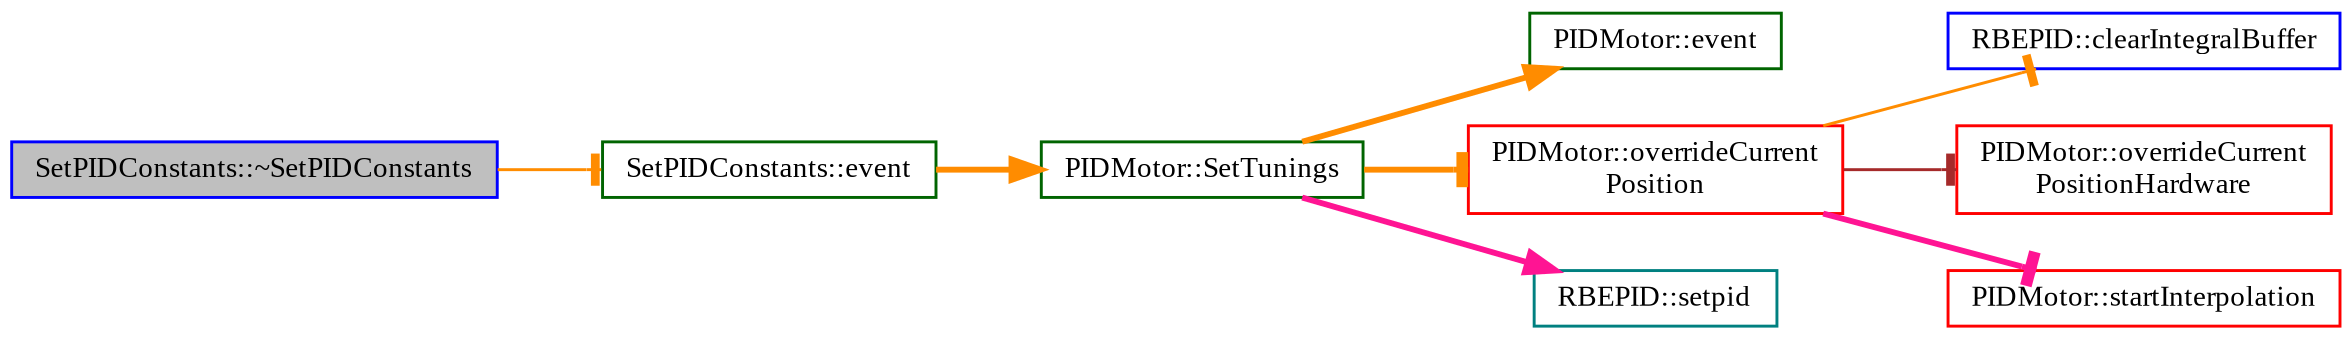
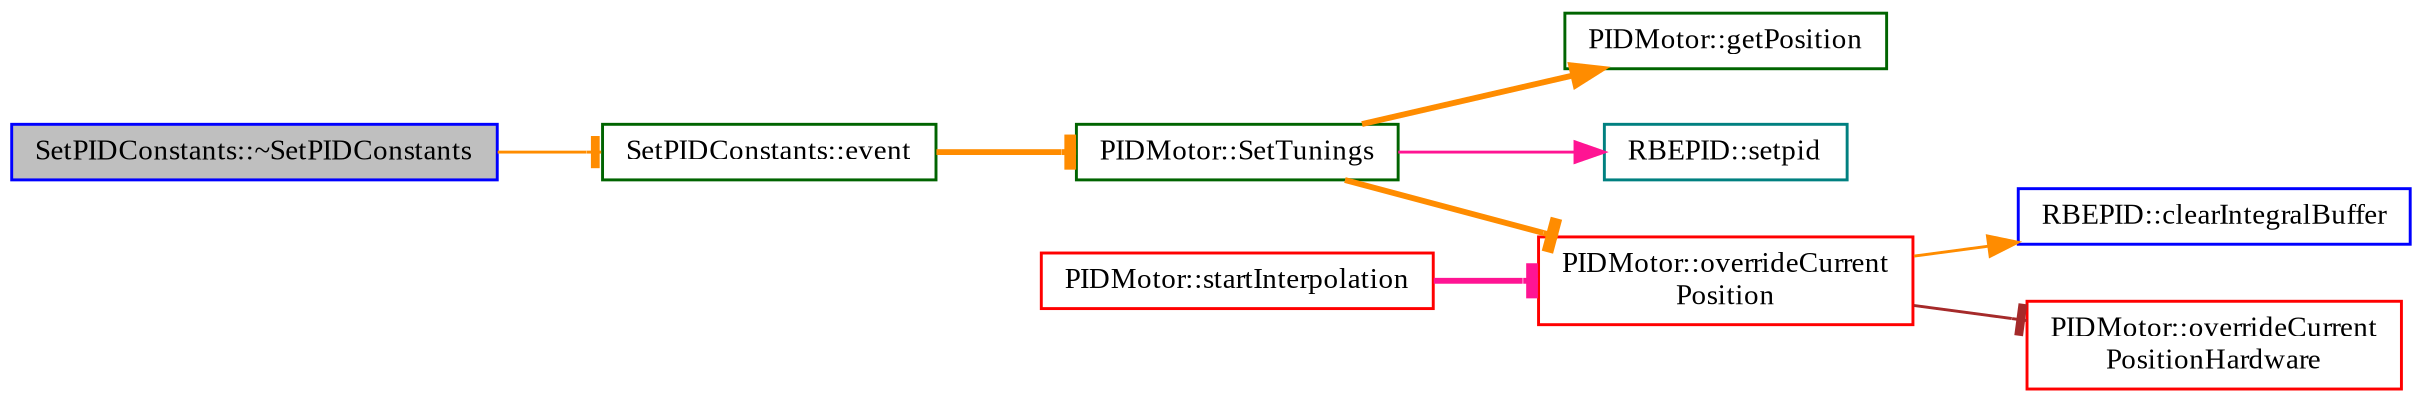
  digraph {
    fontname="Liberation Serif"
    rankdir=LR
    node [color=darkgreen fillcolor=white fontname="Liberation Serif" fontsize=10 shape=record style=filled]
    edge [arrowhead=tee color=darkorange fontname="Liberation Serif" fontsize=10 labelfontname=Helvetica labelfontsize=10 style=solid]
    n1 [color=blue fillcolor=grey75 fontcolor=black height=0.2 label="SetPIDConstants::~SetPIDConstants" width=0.4]
    n2 [height=0.2 label="SetPIDConstants::event" width=0.4]
    n3 [height=0.2 label="PIDMotor::SetTunings" width=0.4]
-   n4 [height=0.2 label="PIDMotor::event" width=0.4]
+   n4 [height=0.2 label="PIDMotor::getPosition" width=0.4]
    n5 [color=red height=0.2 label="PIDMotor::overrideCurrent\lPosition" width=0.4]
    n6 [color=teal height=0.2 label="RBEPID::setpid" width=0.4]
    n7 [color=blue height=0.2 label="RBEPID::clearIntegralBuffer" width=0.4]
    n8 [color=red height=0.2 label="PIDMotor::overrideCurrent\lPositionHardware" width=0.4]
    n9 [color=red height=0.2 label="PIDMotor::startInterpolation" width=0.4]
    n1 -> n2
-   n2 -> n3 [arrowhead=normal style=bold]
+   n2 -> n3 [style=bold]
    n3 -> n4 [arrowhead=normal style=bold]
    n3 -> n5 [style=bold]
-   n3 -> n6 [arrowhead=normal color=deeppink style=bold]
-   n5 -> n7
+   n3 -> n6 [arrowhead=normal color=deeppink]
+   n5 -> n7 [arrowhead=normal]
    n5 -> n8 [color=brown]
-   n5 -> n9 [color=deeppink style=bold]
+   n9 -> n5 [color=deeppink style=bold]
  }
